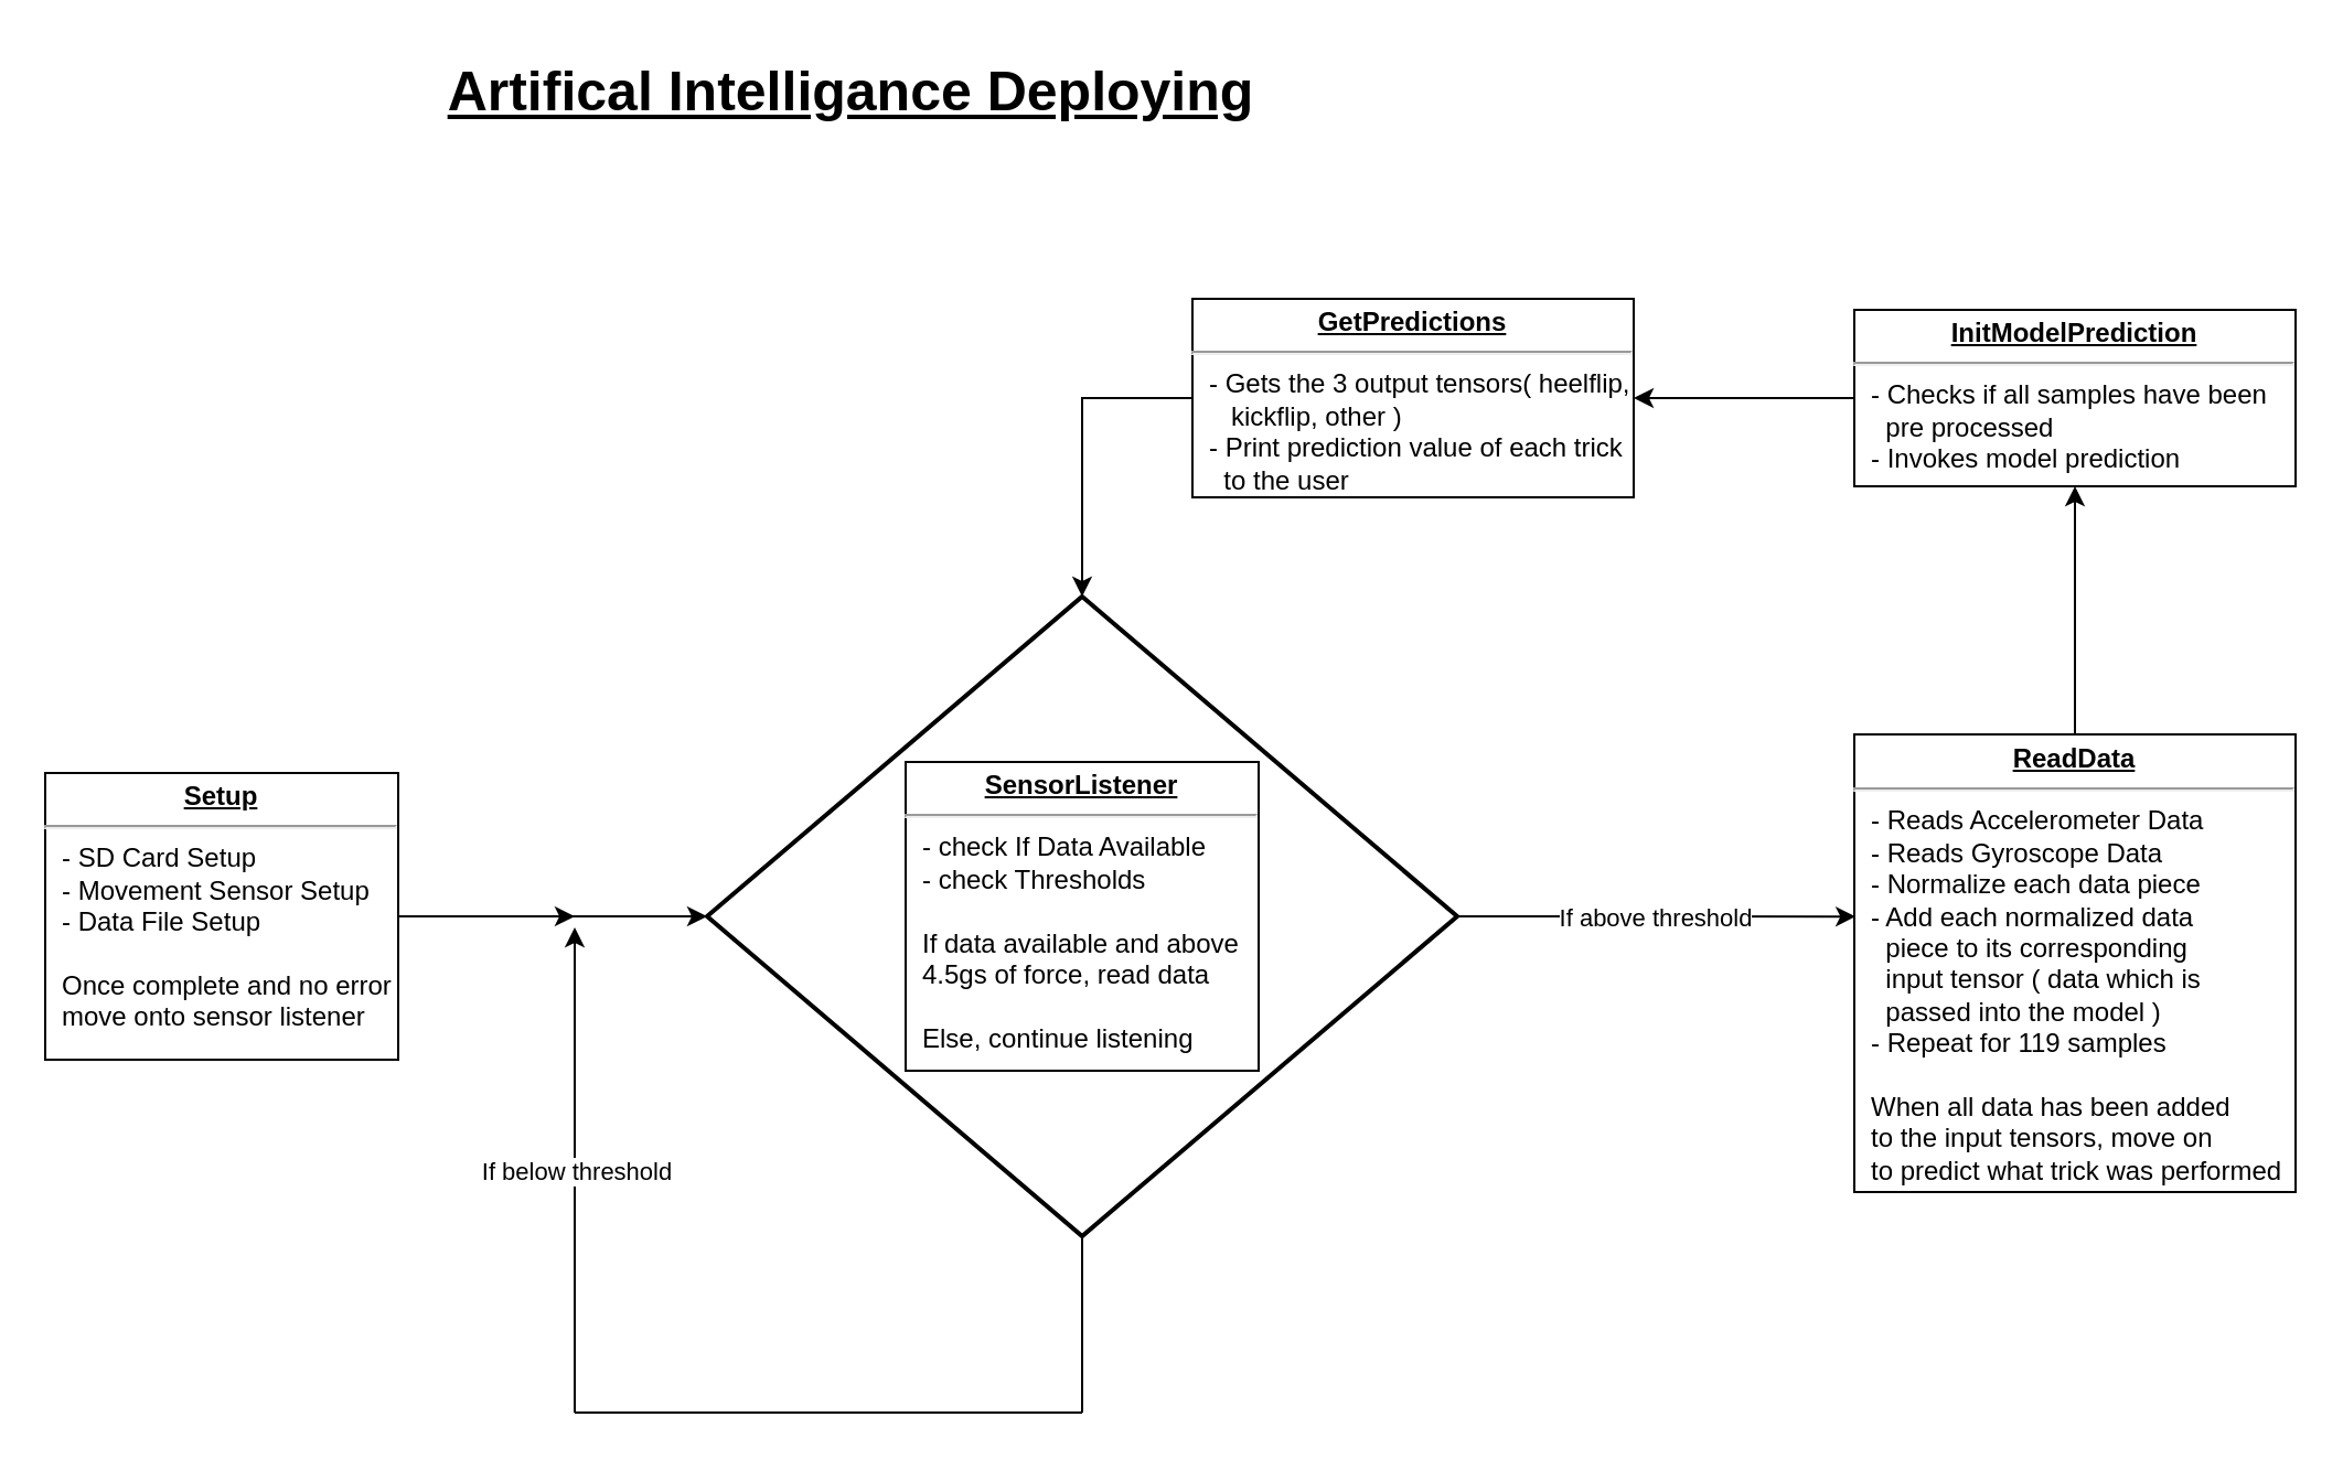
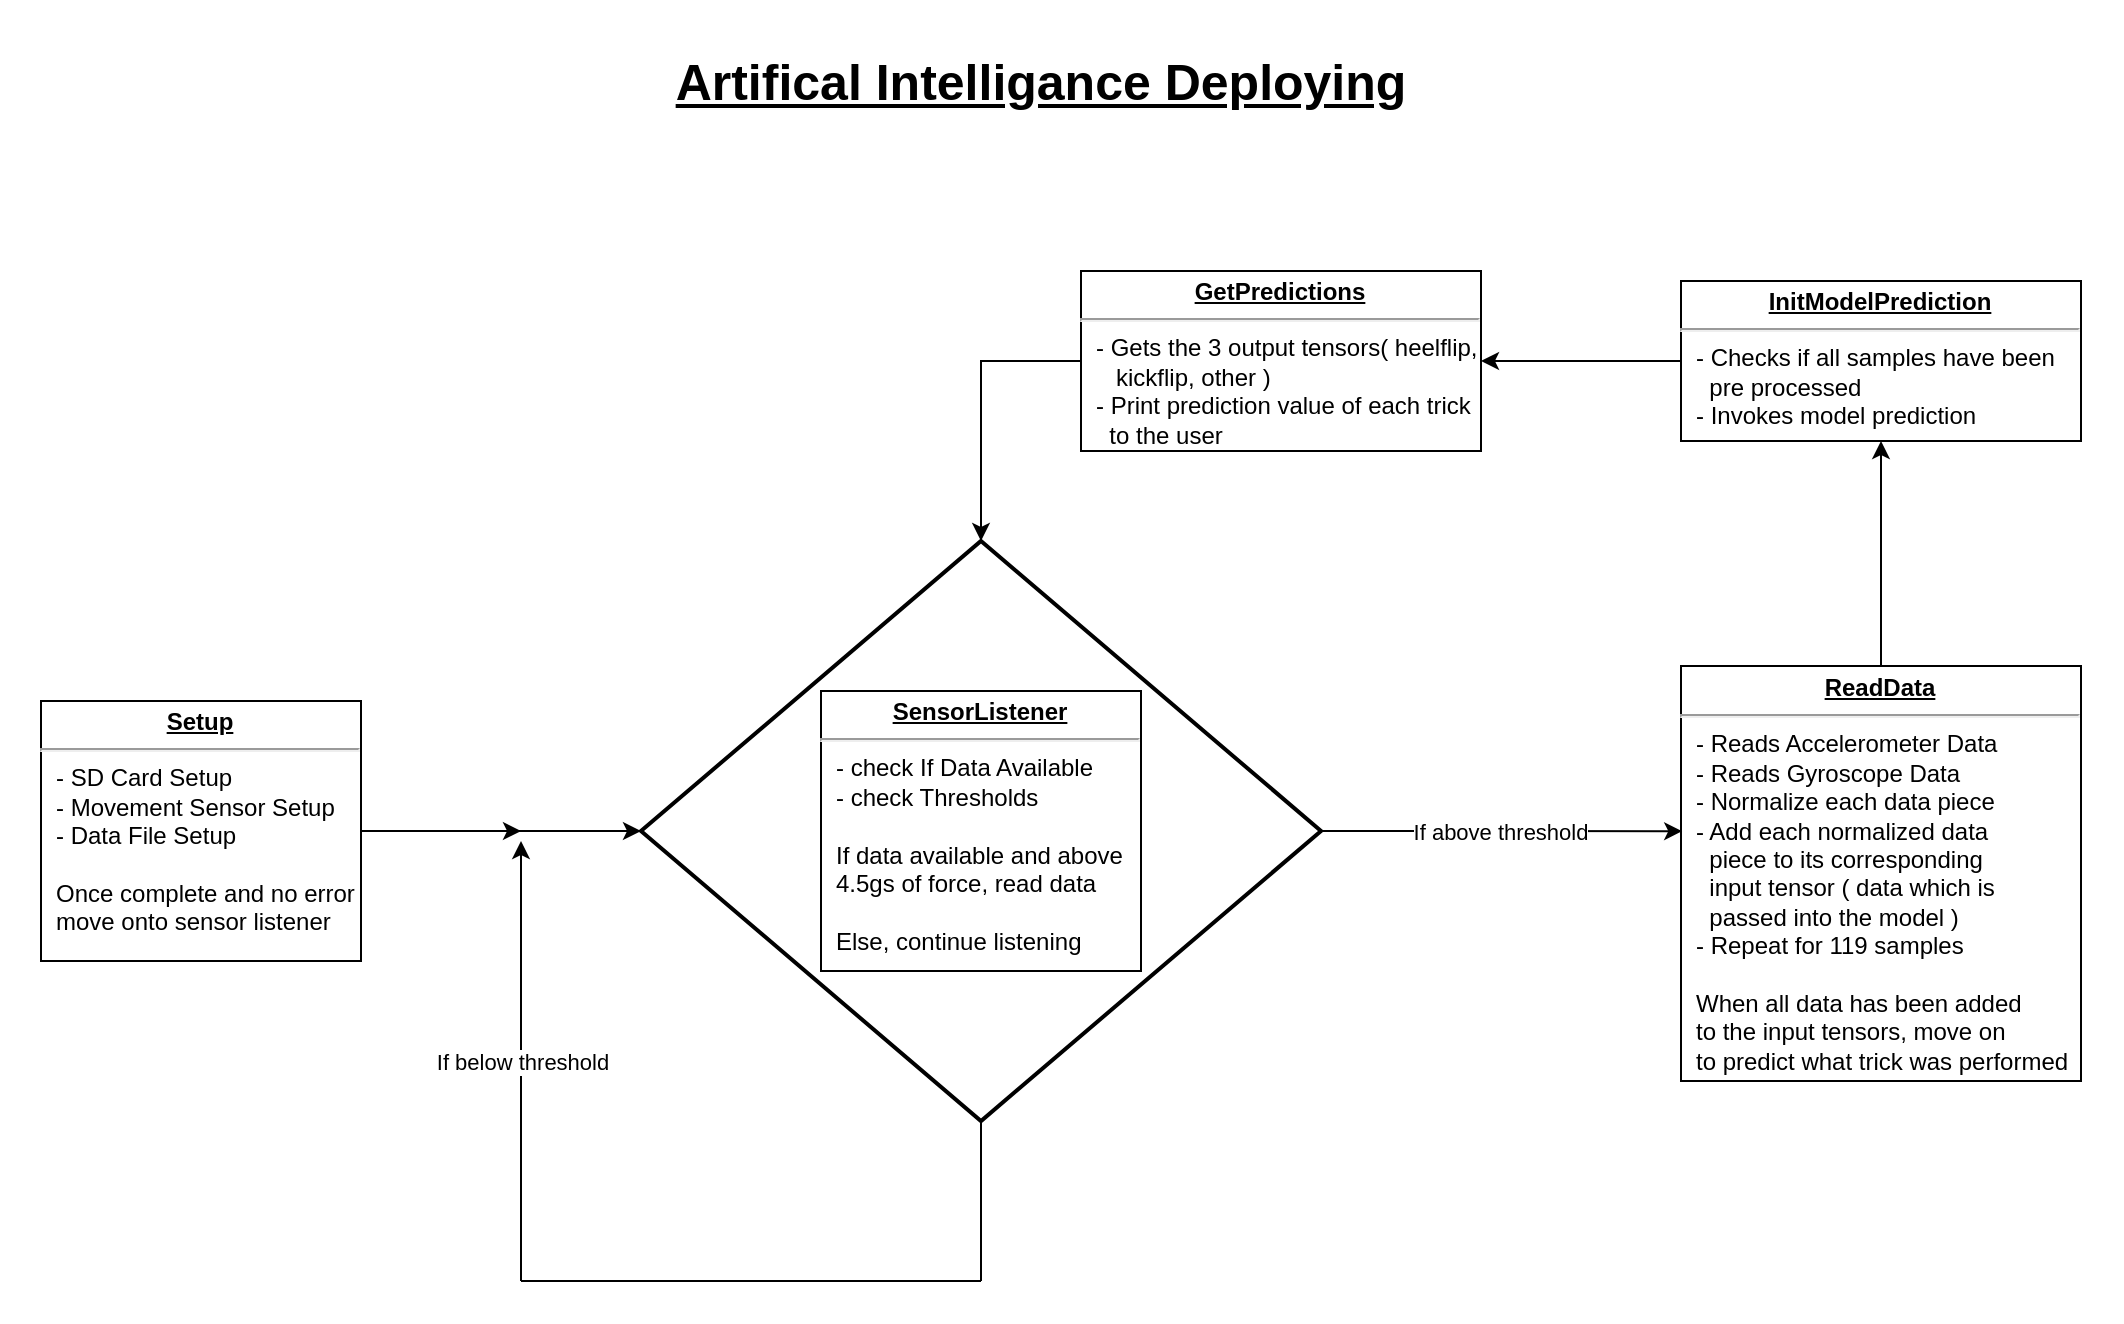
  <mxCell id="0" />
  <mxCell id="1" parent="0" />
  <mxCell id="2" value="" style="strokeWidth=2;html=1;shape=mxgraph.flowchart.decision;whiteSpace=wrap;" parent="1" vertex="1"><mxGeometry x="320" y="270" width="340" height="290" as="geometry" /></mxCell>
  <mxCell id="3" style="edgeStyle=orthogonalEdgeStyle;rounded=0;orthogonalLoop=1;jettySize=auto;html=1;exitX=1;exitY=0.5;exitDx=0;exitDy=0;entryX=0;entryY=0.5;entryDx=0;entryDy=0;entryPerimeter=0;" parent="1" source="4" target="2" edge="1"><mxGeometry relative="1" as="geometry" /></mxCell>
  <mxCell id="4" value="&lt;p style=&quot;margin: 0px ; margin-top: 4px ; text-align: center ; text-decoration: underline&quot;&gt;&lt;b&gt;Setup&lt;/b&gt;&lt;/p&gt;&lt;hr&gt;&lt;p style=&quot;margin: 0px ; margin-left: 8px&quot;&gt;- SD Card Setup&lt;/p&gt;&lt;p style=&quot;margin: 0px ; margin-left: 8px&quot;&gt;- Movement Sensor Setup&lt;/p&gt;&lt;p style=&quot;margin: 0px ; margin-left: 8px&quot;&gt;- Data File Setup&lt;/p&gt;&lt;p style=&quot;margin: 0px ; margin-left: 8px&quot;&gt;&lt;br&gt;&lt;/p&gt;&lt;p style=&quot;margin: 0px ; margin-left: 8px&quot;&gt;Once complete and no error&lt;/p&gt;&lt;p style=&quot;margin: 0px ; margin-left: 8px&quot;&gt;move onto sensor listener&lt;/p&gt;&lt;p style=&quot;margin: 0px ; margin-left: 8px&quot;&gt;&lt;br&gt;&lt;/p&gt;" style="verticalAlign=top;align=left;overflow=fill;fontSize=12;fontFamily=Helvetica;html=1;" parent="1" vertex="1"><mxGeometry x="20" y="350" width="160" height="130" as="geometry" /></mxCell>
  <mxCell id="5" value="&lt;p style=&quot;margin: 0px ; margin-top: 4px ; text-align: center ; text-decoration: underline&quot;&gt;&lt;b&gt;SensorListener&lt;/b&gt;&lt;/p&gt;&lt;hr&gt;&lt;p style=&quot;margin: 0px ; margin-left: 8px&quot;&gt;- check If Data Available&lt;/p&gt;&lt;p style=&quot;margin: 0px ; margin-left: 8px&quot;&gt;- check Thresholds&lt;/p&gt;&lt;p style=&quot;margin: 0px ; margin-left: 8px&quot;&gt;&lt;span&gt;&lt;br&gt;&lt;/span&gt;&lt;/p&gt;&lt;p style=&quot;margin: 0px ; margin-left: 8px&quot;&gt;&lt;span&gt;If data available and above&lt;/span&gt;&lt;br&gt;&lt;/p&gt;&lt;p style=&quot;margin: 0px ; margin-left: 8px&quot;&gt;&lt;span&gt;4.5gs of force, read data&lt;/span&gt;&lt;/p&gt;&lt;p style=&quot;margin: 0px ; margin-left: 8px&quot;&gt;&lt;span&gt;&lt;br&gt;&lt;/span&gt;&lt;/p&gt;&lt;p style=&quot;margin: 0px ; margin-left: 8px&quot;&gt;Else, continue listening&lt;/p&gt;&lt;p style=&quot;margin: 0px ; margin-left: 8px&quot;&gt;&lt;br&gt;&lt;/p&gt;" style="verticalAlign=top;align=left;overflow=fill;fontSize=12;fontFamily=Helvetica;html=1;" parent="1" vertex="1"><mxGeometry x="410" y="345" width="160" height="140" as="geometry" /></mxCell>
  <mxCell id="6" value="" style="endArrow=none;html=1;entryX=0.5;entryY=1;entryDx=0;entryDy=0;entryPerimeter=0;" parent="1" target="2" edge="1"><mxGeometry width="50" height="50" relative="1" as="geometry"><mxPoint x="490" y="640" as="sourcePoint" /><mxPoint x="350" y="460" as="targetPoint" /></mxGeometry></mxCell>
  <mxCell id="7" value="" style="endArrow=none;html=1;" parent="1" edge="1"><mxGeometry width="50" height="50" relative="1" as="geometry"><mxPoint x="260" y="640" as="sourcePoint" /><mxPoint x="490" y="640" as="targetPoint" /></mxGeometry></mxCell>
  <mxCell id="8" value="" style="endArrow=classic;html=1;" parent="1" edge="1"><mxGeometry relative="1" as="geometry"><mxPoint x="260" y="640" as="sourcePoint" /><mxPoint x="260" y="420" as="targetPoint" /></mxGeometry></mxCell>
  <mxCell id="9" value="If below threshold" style="edgeLabel;resizable=0;html=1;align=center;verticalAlign=middle;" parent="8" connectable="0" vertex="1"><mxGeometry relative="1" as="geometry" /></mxCell>
  <mxCell id="10" value="" style="endArrow=classic;html=1;exitX=1;exitY=0.5;exitDx=0;exitDy=0;" parent="1" source="4" edge="1"><mxGeometry width="50" height="50" relative="1" as="geometry"><mxPoint x="300" y="510" as="sourcePoint" /><mxPoint x="260" y="415" as="targetPoint" /></mxGeometry></mxCell>
  <mxCell id="11" style="edgeStyle=orthogonalEdgeStyle;rounded=0;orthogonalLoop=1;jettySize=auto;html=1;exitX=0.5;exitY=0;exitDx=0;exitDy=0;entryX=0.5;entryY=1;entryDx=0;entryDy=0;fontSize=25;" parent="1" source="12" target="17" edge="1"><mxGeometry relative="1" as="geometry" /></mxCell>
  <mxCell id="12" value="&lt;p style=&quot;margin: 0px ; margin-top: 4px ; text-align: center ; text-decoration: underline&quot;&gt;&lt;b&gt;ReadData&lt;/b&gt;&lt;/p&gt;&lt;hr&gt;&lt;p style=&quot;margin: 0px ; margin-left: 8px&quot;&gt;- Reads Accelerometer Data&lt;/p&gt;&lt;p style=&quot;margin: 0px ; margin-left: 8px&quot;&gt;- Reads Gyroscope Data&lt;/p&gt;&lt;p style=&quot;margin: 0px ; margin-left: 8px&quot;&gt;- Normalize each data piece&lt;/p&gt;&lt;p style=&quot;margin: 0px ; margin-left: 8px&quot;&gt;- Add each normalized data&lt;/p&gt;&lt;p style=&quot;margin: 0px ; margin-left: 8px&quot;&gt;&amp;nbsp; piece to its corresponding&amp;nbsp;&lt;/p&gt;&lt;p style=&quot;margin: 0px ; margin-left: 8px&quot;&gt;&amp;nbsp; input tensor ( data which is&lt;/p&gt;&lt;p style=&quot;margin: 0px ; margin-left: 8px&quot;&gt;&amp;nbsp; passed into the model )&lt;/p&gt;&lt;p style=&quot;margin: 0px ; margin-left: 8px&quot;&gt;- Repeat for 119 samples&lt;/p&gt;&lt;p style=&quot;margin: 0px ; margin-left: 8px&quot;&gt;&lt;br&gt;&lt;/p&gt;&lt;p style=&quot;margin: 0px ; margin-left: 8px&quot;&gt;When all data has been added&lt;/p&gt;&lt;p style=&quot;margin: 0px ; margin-left: 8px&quot;&gt;to the input tensors, move on&lt;/p&gt;&lt;p style=&quot;margin: 0px ; margin-left: 8px&quot;&gt;to predict what trick was performed&lt;/p&gt;" style="verticalAlign=top;align=left;overflow=fill;fontSize=12;fontFamily=Helvetica;html=1;" parent="1" vertex="1"><mxGeometry x="840" y="332.5" width="200" height="207.5" as="geometry" /></mxCell>
  <mxCell id="13" value="" style="endArrow=classic;html=1;exitX=1;exitY=0.5;exitDx=0;exitDy=0;exitPerimeter=0;entryX=0.003;entryY=0.398;entryDx=0;entryDy=0;entryPerimeter=0;" parent="1" source="2" target="12" edge="1"><mxGeometry relative="1" as="geometry"><mxPoint x="660" y="410" as="sourcePoint" /><mxPoint x="760" y="410" as="targetPoint" /><Array as="points" /></mxGeometry></mxCell>
  <mxCell id="14" value="If above threshold" style="edgeLabel;resizable=0;html=1;align=center;verticalAlign=middle;" parent="13" connectable="0" vertex="1"><mxGeometry relative="1" as="geometry" /></mxCell>
- <mxCell id="15" value="Artifical Intelligance Deploying" style="text;html=1;align=center;verticalAlign=middle;resizable=0;points=[];autosize=1;strokeColor=none;fontStyle=5;fontSize=25;horizontal=1;" parent="1" vertex="1"><mxGeometry x="195" y="20" width="380" height="40" as="geometry" /></mxCell>
+ <mxCell id="15" value="Artifical Intelligance Deploying" style="text;html=1;align=center;verticalAlign=middle;resizable=0;points=[];autosize=1;strokeColor=none;fontStyle=5;fontSize=25;horizontal=1;" parent="1" vertex="1"><mxGeometry x="330" y="20" width="380" height="40" as="geometry" /></mxCell>
  <mxCell id="16" style="edgeStyle=orthogonalEdgeStyle;rounded=0;orthogonalLoop=1;jettySize=auto;html=1;exitX=0;exitY=0.5;exitDx=0;exitDy=0;entryX=1;entryY=0.5;entryDx=0;entryDy=0;fontSize=25;" parent="1" source="17" target="19" edge="1"><mxGeometry relative="1" as="geometry" /></mxCell>
  <mxCell id="17" value="&lt;p style=&quot;margin: 0px ; margin-top: 4px ; text-align: center ; text-decoration: underline&quot;&gt;&lt;b&gt;InitModelPrediction&lt;/b&gt;&lt;/p&gt;&lt;hr&gt;&lt;p style=&quot;margin: 0px ; margin-left: 8px&quot;&gt;- Checks if all samples have been&lt;/p&gt;&lt;p style=&quot;margin: 0px ; margin-left: 8px&quot;&gt;&amp;nbsp; pre processed&lt;/p&gt;&lt;p style=&quot;margin: 0px ; margin-left: 8px&quot;&gt;- Invokes model prediction&lt;/p&gt;" style="verticalAlign=top;align=left;overflow=fill;fontSize=12;fontFamily=Helvetica;html=1;" parent="1" vertex="1"><mxGeometry x="840" y="140" width="200" height="80" as="geometry" /></mxCell>
  <mxCell id="18" style="edgeStyle=orthogonalEdgeStyle;rounded=0;orthogonalLoop=1;jettySize=auto;html=1;exitX=0;exitY=0.5;exitDx=0;exitDy=0;entryX=0.5;entryY=0;entryDx=0;entryDy=0;entryPerimeter=0;fontSize=25;" parent="1" source="19" target="2" edge="1"><mxGeometry relative="1" as="geometry" /></mxCell>
  <mxCell id="19" value="&lt;p style=&quot;margin: 0px ; margin-top: 4px ; text-align: center ; text-decoration: underline&quot;&gt;&lt;b&gt;GetPredictions&lt;/b&gt;&lt;/p&gt;&lt;hr&gt;&lt;p style=&quot;margin: 0px ; margin-left: 8px&quot;&gt;- Gets the 3 output tensors( heelflip,&lt;/p&gt;&lt;p style=&quot;margin: 0px ; margin-left: 8px&quot;&gt;&amp;nbsp; &amp;nbsp;kickflip, other )&lt;/p&gt;&lt;p style=&quot;margin: 0px ; margin-left: 8px&quot;&gt;- Print prediction value of each trick&lt;/p&gt;&lt;p style=&quot;margin: 0px ; margin-left: 8px&quot;&gt;&amp;nbsp; to the user&lt;/p&gt;&lt;p style=&quot;margin: 0px ; margin-left: 8px&quot;&gt;&lt;br&gt;&lt;/p&gt;" style="verticalAlign=top;align=left;overflow=fill;fontSize=12;fontFamily=Helvetica;html=1;" parent="1" vertex="1"><mxGeometry x="540" y="135" width="200" height="90" as="geometry" /></mxCell>
